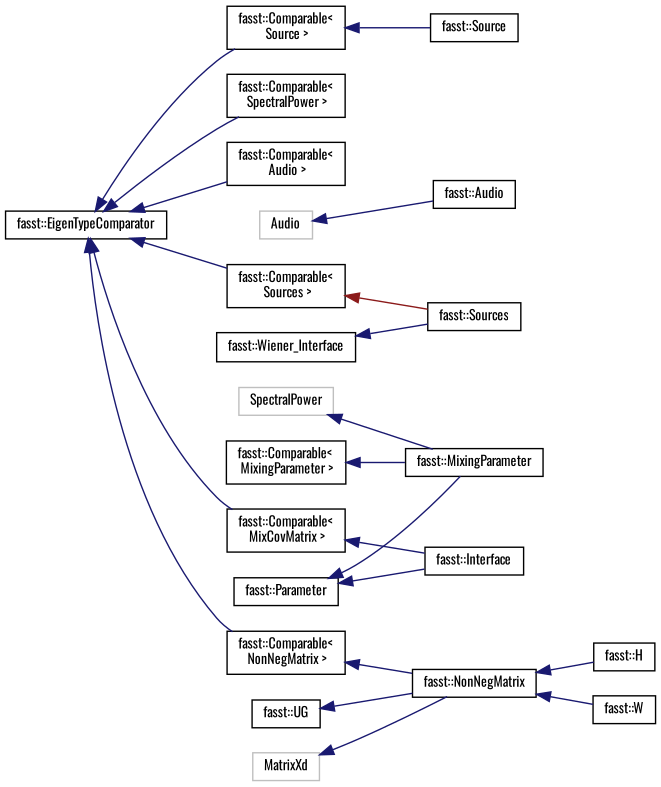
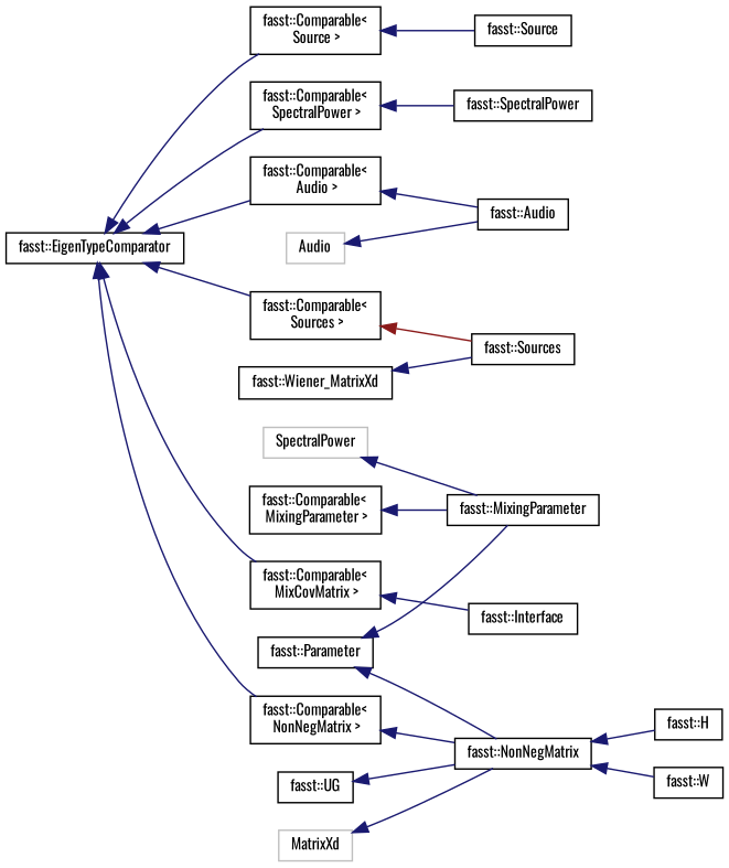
  digraph {
    fontname=Oswald
    rankdir=LR
    node [color=black fillcolor=white fontname=Oswald fontsize=10 shape=record style=filled]
    edge [color=midnightblue dir=back fontname=Oswald fontsize=10 labelfontname=Helvetica labelfontsize=10 style=solid]
    n1 [color=grey75 height=0.2 label=Audio width=0.4]
    n2 [height=0.2 label="fasst::Audio" width=0.4]
    n3 [height=0.2 label="fasst::EigenTypeComparator" width=0.4]
    n4 [height=0.2 label="fasst::Comparable\<\l Audio \>" width=0.4]
    n5 [height=0.2 label="fasst::Comparable\<\l MixCovMatrix \>" width=0.4]
    n6 [height=0.2 label="fasst::Comparable\<\l NonNegMatrix \>" width=0.4]
    n7 [height=0.2 label="fasst::Comparable\<\l Source \>" width=0.4]
    n8 [height=0.2 label="fasst::Comparable\<\l Sources \>" width=0.4]
    n9 [height=0.2 label="fasst::Comparable\<\l SpectralPower \>" width=0.4]
    n10 [height=0.2 label="fasst::Interface" width=0.4]
    n11 [height=0.2 label="fasst::Comparable\<\l MixingParameter \>" width=0.4]
    n12 [height=0.2 label="fasst::MixingParameter" width=0.4]
    n13 [height=0.2 label="fasst::NonNegMatrix" width=0.4]
    n14 [height=0.2 label="fasst::Source" width=0.4]
    n15 [height=0.2 label="fasst::Sources" width=0.4]
+   n16 [height=0.2 label="fasst::SpectralPower" width=0.4]
    n17 [height=0.2 label="fasst::H" width=0.4]
    n18 [height=0.2 label="fasst::W" width=0.4]
    n19 [height=0.2 label="fasst::UG" width=0.4]
    n20 [color=grey75 height=0.2 label=MatrixXd width=0.4]
    n21 [height=0.2 label="fasst::Parameter" width=0.4]
    n22 [color=grey75 height=0.2 label=SpectralPower width=0.4]
-   n23 [height=0.2 label="fasst::Wiener_Interface" width=0.4]
+   n23 [height=0.2 label="fasst::Wiener_MatrixXd" width=0.4]
    n1 -> n2
    n3 -> n4
    n3 -> n5
    n3 -> n6
    n3 -> n7
    n3 -> n8
    n3 -> n9
+   n4 -> n2
    n5 -> n10
    n6 -> n13
    n7 -> n14
    n8 -> n15 [color=firebrick4]
+   n9 -> n16
    n11 -> n12
    n13 -> n17
    n13 -> n18
    n19 -> n13
    n20 -> n13
    n21 -> n12
-   n21 -> n10
+   n21 -> n13
    n22 -> n12
    n23 -> n15
  }
